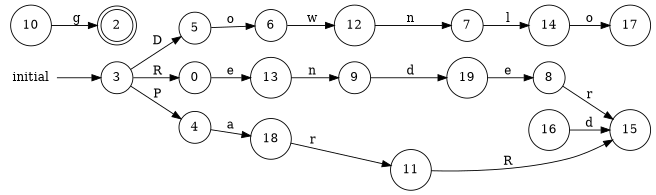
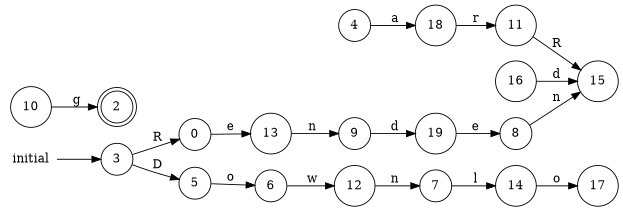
  digraph {
    rankdir=LR
    node [shape=circle]
    0
    13
    9
    19
    2 [shape=doublecircle]
    10
    3
    5
    4
    6
    18
    initial [shape=plaintext]
    12
    11
    15
    7
    14
    17
    8
    16
    0 -> 13 [label=e]
    13 -> 9 [label=n]
    9 -> 19 [label=d]
    19 -> 8 [label=e]
    10 -> 2 [label=g]
    3 -> 0 [label=R]
    3 -> 5 [label=D]
-   3 -> 4 [label=P]
    5 -> 6 [label=o]
    4 -> 18 [label=a]
    6 -> 12 [label=w]
    18 -> 11 [label=r]
    initial -> 3
    12 -> 7 [label=n]
    11 -> 15 [label=R]
    7 -> 14 [label=l]
    14 -> 17 [label=o]
-   8 -> 15 [label=r]
+   8 -> 15 [label=n]
    16 -> 15 [label=d]
  }
